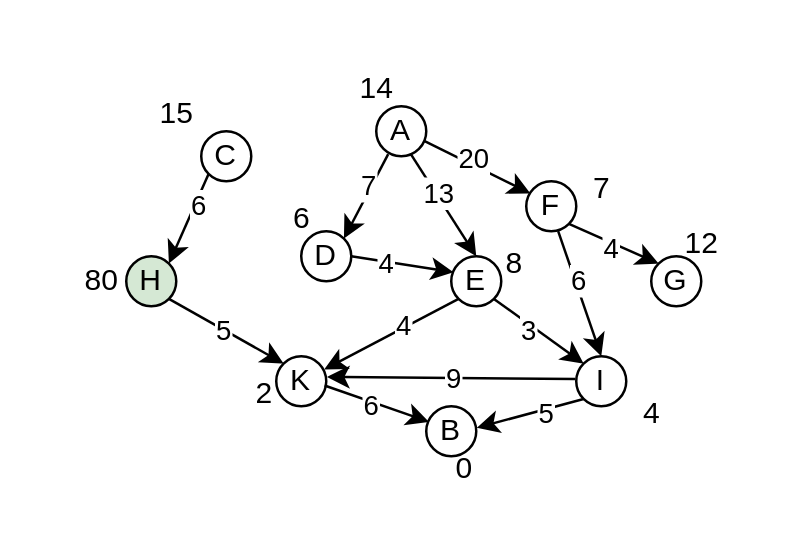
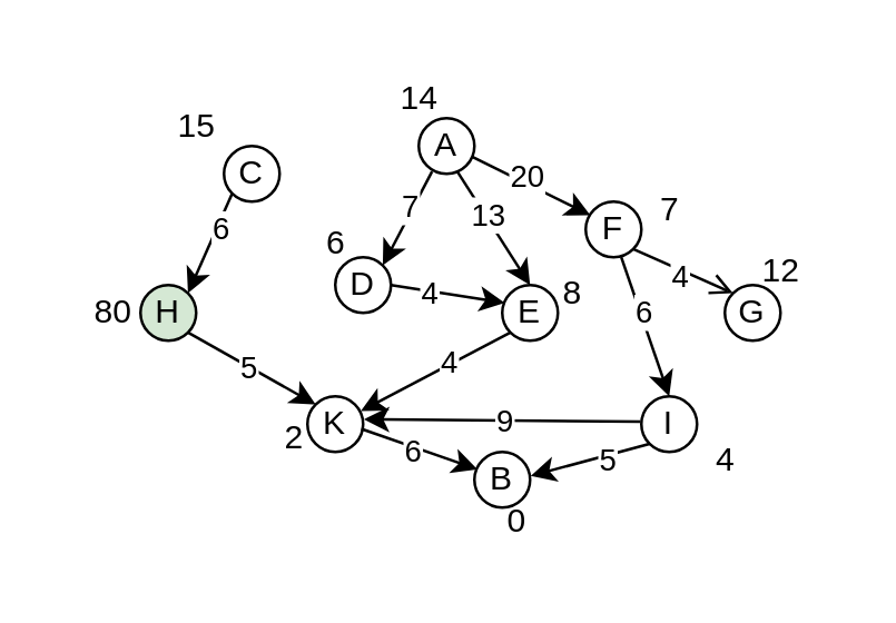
  <mxCell id="0" />
  <mxCell id="1" parent="0" />
  <mxCell id="2" value="A" style="ellipse;whiteSpace=wrap;html=1;aspect=fixed;" vertex="1" parent="1"><mxGeometry x="150" y="42" width="20" height="20" as="geometry" /></mxCell>
  <mxCell id="3" value="C" style="ellipse;whiteSpace=wrap;html=1;aspect=fixed;" vertex="1" parent="1"><mxGeometry x="80" y="52" width="20" height="20" as="geometry" /></mxCell>
  <mxCell id="4" value="F" style="ellipse;whiteSpace=wrap;html=1;aspect=fixed;" vertex="1" parent="1"><mxGeometry x="210" y="72" width="20" height="20" as="geometry" /></mxCell>
  <mxCell id="5" value="G" style="ellipse;whiteSpace=wrap;html=1;aspect=fixed;" vertex="1" parent="1"><mxGeometry x="260" y="102" width="20" height="20" as="geometry" /></mxCell>
  <mxCell id="6" value="E" style="ellipse;whiteSpace=wrap;html=1;aspect=fixed;" vertex="1" parent="1"><mxGeometry x="180" y="102" width="20" height="20" as="geometry" /></mxCell>
  <mxCell id="7" value="D" style="ellipse;whiteSpace=wrap;html=1;aspect=fixed;" vertex="1" parent="1"><mxGeometry x="120" y="92" width="20" height="20" as="geometry" /></mxCell>
  <mxCell id="8" value="H" style="ellipse;whiteSpace=wrap;html=1;aspect=fixed;fillColor=#d5e8d4;" vertex="1" parent="1"><mxGeometry x="50" y="102" width="20" height="20" as="geometry" /></mxCell>
  <mxCell id="9" value="K" style="ellipse;whiteSpace=wrap;html=1;aspect=fixed;" vertex="1" parent="1"><mxGeometry x="110" y="142" width="20" height="20" as="geometry" /></mxCell>
  <mxCell id="10" value="I" style="ellipse;whiteSpace=wrap;html=1;aspect=fixed;" vertex="1" parent="1"><mxGeometry x="230" y="142" width="20" height="20" as="geometry" /></mxCell>
  <mxCell id="11" value="B" style="ellipse;whiteSpace=wrap;html=1;aspect=fixed;" vertex="1" parent="1"><mxGeometry x="170" y="162" width="20" height="20" as="geometry" /></mxCell>
  <mxCell id="12" value="" style="endArrow=classic;html=1;rounded=0;entryX=1;entryY=0;entryDx=0;entryDy=0;exitX=0;exitY=1;exitDx=0;exitDy=0;" edge="1" parent="1" source="3" target="8"><mxGeometry width="50" height="50" relative="1" as="geometry"><mxPoint x="90" y="92" as="sourcePoint" /><mxPoint x="140" y="42" as="targetPoint" /></mxGeometry></mxCell>
  <mxCell id="13" value="6" style="edgeLabel;html=1;align=center;verticalAlign=middle;resizable=0;points=[];" vertex="1" connectable="0" parent="12"><mxGeometry x="-0.341" y="1" relative="1" as="geometry"><mxPoint as="offset" /></mxGeometry></mxCell>
  <mxCell id="14" value="" style="endArrow=classic;html=1;rounded=0;entryX=1;entryY=0;entryDx=0;entryDy=0;exitX=0.239;exitY=0.957;exitDx=0;exitDy=0;exitPerimeter=0;" edge="1" parent="1" source="2" target="7"><mxGeometry width="50" height="50" relative="1" as="geometry"><mxPoint x="90" y="122" as="sourcePoint" /><mxPoint x="140" y="72" as="targetPoint" /></mxGeometry></mxCell>
  <mxCell id="15" value="7" style="edgeLabel;html=1;align=center;verticalAlign=middle;resizable=0;points=[];" vertex="1" connectable="0" parent="14"><mxGeometry x="-0.202" y="-1" relative="1" as="geometry"><mxPoint as="offset" /></mxGeometry></mxCell>
  <mxCell id="16" value="" style="endArrow=classic;html=1;rounded=0;entryX=0.083;entryY=0.246;entryDx=0;entryDy=0;entryPerimeter=0;exitX=0.968;exitY=0.697;exitDx=0;exitDy=0;exitPerimeter=0;" edge="1" parent="1" source="2" target="4"><mxGeometry width="50" height="50" relative="1" as="geometry"><mxPoint x="170" y="112" as="sourcePoint" /><mxPoint x="220" y="62" as="targetPoint" /></mxGeometry></mxCell>
  <mxCell id="17" value="20" style="edgeLabel;html=1;align=center;verticalAlign=middle;resizable=0;points=[];" vertex="1" connectable="0" parent="16"><mxGeometry x="-0.326" y="-1" relative="1" as="geometry"><mxPoint x="5" y="-1" as="offset" /></mxGeometry></mxCell>
  <mxCell id="18" value="" style="endArrow=classic;html=1;rounded=0;entryX=0.045;entryY=0.319;entryDx=0;entryDy=0;entryPerimeter=0;exitX=1;exitY=0.5;exitDx=0;exitDy=0;" edge="1" parent="1" source="7" target="6"><mxGeometry width="50" height="50" relative="1" as="geometry"><mxPoint x="150" y="102" as="sourcePoint" /><mxPoint x="220" y="62" as="targetPoint" /></mxGeometry></mxCell>
  <mxCell id="19" value="4" style="edgeLabel;html=1;align=center;verticalAlign=middle;resizable=0;points=[];" vertex="1" connectable="0" parent="18"><mxGeometry x="-0.305" relative="1" as="geometry"><mxPoint as="offset" /></mxGeometry></mxCell>
  <mxCell id="20" value="" style="endArrow=classic;html=1;rounded=0;entryX=0.5;entryY=0;entryDx=0;entryDy=0;exitX=0.682;exitY=0.944;exitDx=0;exitDy=0;exitPerimeter=0;" edge="1" parent="1" source="2" target="6"><mxGeometry width="50" height="50" relative="1" as="geometry"><mxPoint x="170" y="112" as="sourcePoint" /><mxPoint x="220" y="62" as="targetPoint" /></mxGeometry></mxCell>
  <mxCell id="21" value="13" style="edgeLabel;html=1;align=center;verticalAlign=middle;resizable=0;points=[];" vertex="1" connectable="0" parent="20"><mxGeometry x="-0.328" y="1" relative="1" as="geometry"><mxPoint x="1" y="3" as="offset" /></mxGeometry></mxCell>
- <mxCell id="22" value="" style="endArrow=classic;html=1;rounded=0;entryX=0;entryY=0;entryDx=0;entryDy=0;exitX=1;exitY=1;exitDx=0;exitDy=0;" edge="1" parent="1" source="6" target="10"><mxGeometry width="50" height="50" relative="1" as="geometry"><mxPoint x="160" y="152" as="sourcePoint" /><mxPoint x="210" y="102" as="targetPoint" /></mxGeometry></mxCell>
- <mxCell id="23" value="3" style="edgeLabel;html=1;align=center;verticalAlign=middle;resizable=0;points=[];" vertex="1" connectable="0" parent="22"><mxGeometry x="-0.626" y="1" relative="1" as="geometry"><mxPoint x="6" y="9" as="offset" /></mxGeometry></mxCell>
- <mxCell id="24" value="" style="endArrow=classic;html=1;rounded=0;entryX=0;entryY=0;entryDx=0;entryDy=0;exitX=1;exitY=1;exitDx=0;exitDy=0;" edge="1" parent="1" source="4" target="5"><mxGeometry width="50" height="50" relative="1" as="geometry"><mxPoint x="160" y="152" as="sourcePoint" /><mxPoint x="210" y="102" as="targetPoint" /></mxGeometry></mxCell>
+ <mxCell id="24" value="" style="endArrow=open;html=1;rounded=0;entryX=0;entryY=0;entryDx=0;entryDy=0;exitX=1;exitY=1;exitDx=0;exitDy=0;" edge="1" parent="1" source="4" target="5"><mxGeometry width="50" height="50" relative="1" as="geometry"><mxPoint x="160" y="152" as="sourcePoint" /><mxPoint x="210" y="102" as="targetPoint" /></mxGeometry></mxCell>
  <mxCell id="25" value="4" style="edgeLabel;html=1;align=center;verticalAlign=middle;resizable=0;points=[];" vertex="1" connectable="0" parent="24"><mxGeometry x="-0.034" y="-2" relative="1" as="geometry"><mxPoint as="offset" /></mxGeometry></mxCell>
  <mxCell id="26" value="" style="endArrow=classic;html=1;rounded=0;entryX=0.5;entryY=0;entryDx=0;entryDy=0;exitX=0.638;exitY=0.998;exitDx=0;exitDy=0;exitPerimeter=0;" edge="1" parent="1" source="4" target="10"><mxGeometry width="50" height="50" relative="1" as="geometry"><mxPoint x="160" y="152" as="sourcePoint" /><mxPoint x="210" y="102" as="targetPoint" /></mxGeometry></mxCell>
  <mxCell id="27" value="6" style="edgeLabel;html=1;align=center;verticalAlign=middle;resizable=0;points=[];" vertex="1" connectable="0" parent="26"><mxGeometry x="-0.189" y="1" relative="1" as="geometry"><mxPoint as="offset" /></mxGeometry></mxCell>
  <mxCell id="28" value="" style="endArrow=classic;html=1;rounded=0;entryX=0.958;entryY=0.267;entryDx=0;entryDy=0;entryPerimeter=0;exitX=0;exitY=1;exitDx=0;exitDy=0;" edge="1" parent="1" source="6" target="9"><mxGeometry width="50" height="50" relative="1" as="geometry"><mxPoint x="160" y="152" as="sourcePoint" /><mxPoint x="210" y="102" as="targetPoint" /></mxGeometry></mxCell>
  <mxCell id="29" value="4" style="edgeLabel;html=1;align=center;verticalAlign=middle;resizable=0;points=[];" vertex="1" connectable="0" parent="28"><mxGeometry x="-0.19" y="-1" relative="1" as="geometry"><mxPoint as="offset" /></mxGeometry></mxCell>
  <mxCell id="30" value="" style="endArrow=classic;html=1;rounded=0;entryX=0.056;entryY=0.313;entryDx=0;entryDy=0;entryPerimeter=0;exitX=0.966;exitY=0.584;exitDx=0;exitDy=0;exitPerimeter=0;" edge="1" parent="1" source="9" target="11"><mxGeometry width="50" height="50" relative="1" as="geometry"><mxPoint x="130" y="162" as="sourcePoint" /><mxPoint x="180" y="112" as="targetPoint" /></mxGeometry></mxCell>
  <mxCell id="31" value="6" style="edgeLabel;html=1;align=center;verticalAlign=middle;resizable=0;points=[];" vertex="1" connectable="0" parent="30"><mxGeometry x="-0.081" y="-1" relative="1" as="geometry"><mxPoint as="offset" /></mxGeometry></mxCell>
  <mxCell id="32" value="" style="endArrow=classic;html=1;rounded=0;entryX=1.009;entryY=0.431;entryDx=0;entryDy=0;entryPerimeter=0;exitX=0;exitY=1;exitDx=0;exitDy=0;" edge="1" parent="1" source="10" target="11"><mxGeometry width="50" height="50" relative="1" as="geometry"><mxPoint x="150" y="162" as="sourcePoint" /><mxPoint x="200" y="112" as="targetPoint" /></mxGeometry></mxCell>
  <mxCell id="33" value="5" style="edgeLabel;html=1;align=center;verticalAlign=middle;resizable=0;points=[];" vertex="1" connectable="0" parent="32"><mxGeometry x="-0.279" y="1" relative="1" as="geometry"><mxPoint as="offset" /></mxGeometry></mxCell>
  <mxCell id="34" value="" style="endArrow=classic;html=1;rounded=0;entryX=1.015;entryY=0.413;entryDx=0;entryDy=0;entryPerimeter=0;exitX=-0.015;exitY=0.454;exitDx=0;exitDy=0;exitPerimeter=0;" edge="1" parent="1" source="10" target="9"><mxGeometry width="50" height="50" relative="1" as="geometry"><mxPoint x="150" y="162" as="sourcePoint" /><mxPoint x="200" y="112" as="targetPoint" /></mxGeometry></mxCell>
  <mxCell id="35" value="9" style="edgeLabel;html=1;align=center;verticalAlign=middle;resizable=0;points=[];" vertex="1" connectable="0" parent="34"><mxGeometry x="-0.005" relative="1" as="geometry"><mxPoint as="offset" /></mxGeometry></mxCell>
  <mxCell id="36" value="" style="endArrow=classic;html=1;rounded=0;entryX=0;entryY=0;entryDx=0;entryDy=0;exitX=1;exitY=1;exitDx=0;exitDy=0;" edge="1" parent="1" source="8" target="9"><mxGeometry width="50" height="50" relative="1" as="geometry"><mxPoint x="150" y="172" as="sourcePoint" /><mxPoint x="200" y="122" as="targetPoint" /></mxGeometry></mxCell>
  <mxCell id="37" value="5" style="edgeLabel;html=1;align=center;verticalAlign=middle;resizable=0;points=[];" vertex="1" connectable="0" parent="36"><mxGeometry x="-0.053" relative="1" as="geometry"><mxPoint as="offset" /></mxGeometry></mxCell>
  <mxCell id="38" value="14" style="text;html=1;align=center;verticalAlign=middle;resizable=0;points=[];autosize=1;strokeColor=none;fillColor=none;" vertex="1" parent="1"><mxGeometry x="130" y="20" width="40" height="30" as="geometry" /></mxCell>
  <mxCell id="39" value="15" style="text;html=1;align=center;verticalAlign=middle;resizable=0;points=[];autosize=1;strokeColor=none;fillColor=none;" vertex="1" parent="1"><mxGeometry x="50" y="30" width="40" height="30" as="geometry" /></mxCell>
  <mxCell id="40" value="7" style="text;html=1;align=center;verticalAlign=middle;resizable=0;points=[];autosize=1;strokeColor=none;fillColor=none;" vertex="1" parent="1"><mxGeometry x="225" y="60" width="30" height="30" as="geometry" /></mxCell>
  <mxCell id="41" value="12" style="text;html=1;align=center;verticalAlign=middle;resizable=0;points=[];autosize=1;strokeColor=none;fillColor=none;" vertex="1" parent="1"><mxGeometry x="260" y="82" width="40" height="30" as="geometry" /></mxCell>
  <mxCell id="42" value="4" style="text;html=1;align=center;verticalAlign=middle;resizable=0;points=[];autosize=1;strokeColor=none;fillColor=none;" vertex="1" parent="1"><mxGeometry x="245" y="150" width="30" height="30" as="geometry" /></mxCell>
  <mxCell id="43" value="8" style="text;html=1;align=center;verticalAlign=middle;resizable=0;points=[];autosize=1;strokeColor=none;fillColor=none;" vertex="1" parent="1"><mxGeometry x="190" y="90" width="30" height="30" as="geometry" /></mxCell>
  <mxCell id="44" value="6" style="text;html=1;align=center;verticalAlign=middle;resizable=0;points=[];autosize=1;strokeColor=none;fillColor=none;" vertex="1" parent="1"><mxGeometry x="105" y="72" width="30" height="30" as="geometry" /></mxCell>
  <mxCell id="45" value="80" style="text;html=1;align=center;verticalAlign=middle;resizable=0;points=[];autosize=1;strokeColor=none;fillColor=none;" vertex="1" parent="1"><mxGeometry x="20" y="97" width="40" height="30" as="geometry" /></mxCell>
  <mxCell id="46" value="2" style="text;html=1;align=center;verticalAlign=middle;resizable=0;points=[];autosize=1;strokeColor=none;fillColor=none;" vertex="1" parent="1"><mxGeometry x="90" y="142" width="30" height="30" as="geometry" /></mxCell>
  <mxCell id="47" value="0" style="text;html=1;align=center;verticalAlign=middle;resizable=0;points=[];autosize=1;strokeColor=none;fillColor=none;" vertex="1" parent="1"><mxGeometry x="170" y="172" width="30" height="30" as="geometry" /></mxCell>
